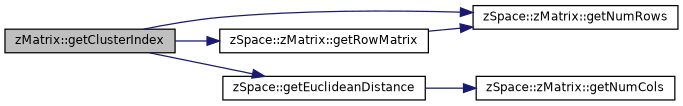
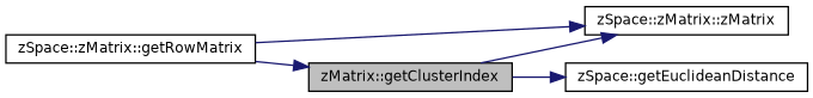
  digraph {
    rankdir=LR
    node [color=black fillcolor=white fontname=Helvetica fontsize=10 shape=record style=filled]
    edge [color=midnightblue fontname=Helvetica fontsize=10 labelfontname=Helvetica labelfontsize=10 style=solid]
    n1 [fillcolor=grey75 fontcolor=black height=0.2 label="zMatrix::getClusterIndex" width=0.4]
-   n2 [height=0.2 label="zSpace::zMatrix::getNumRows" width=0.4]
+   n2 [height=0.2 label="zSpace::zMatrix::zMatrix" width=0.4]
    n3 [height=0.2 label="zSpace::zMatrix::getRowMatrix" width=0.4]
    n4 [height=0.2 label="zSpace::getEuclideanDistance" width=0.4]
-   n5 [height=0.2 label="zSpace::zMatrix::getNumCols" width=0.4]
    n1 -> n2
-   n1 -> n3
+   n3 -> n1
    n1 -> n4
    n3 -> n2
-   n4 -> n5
  }
